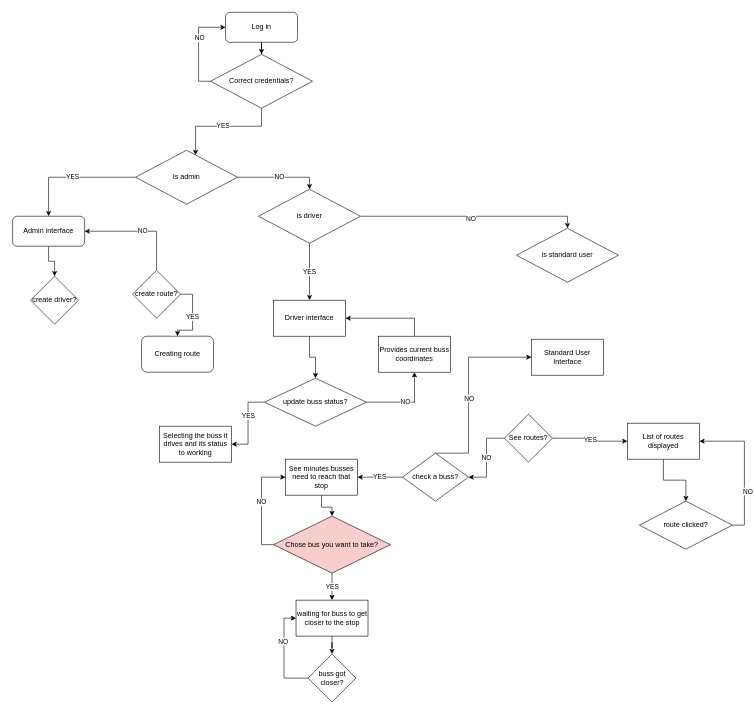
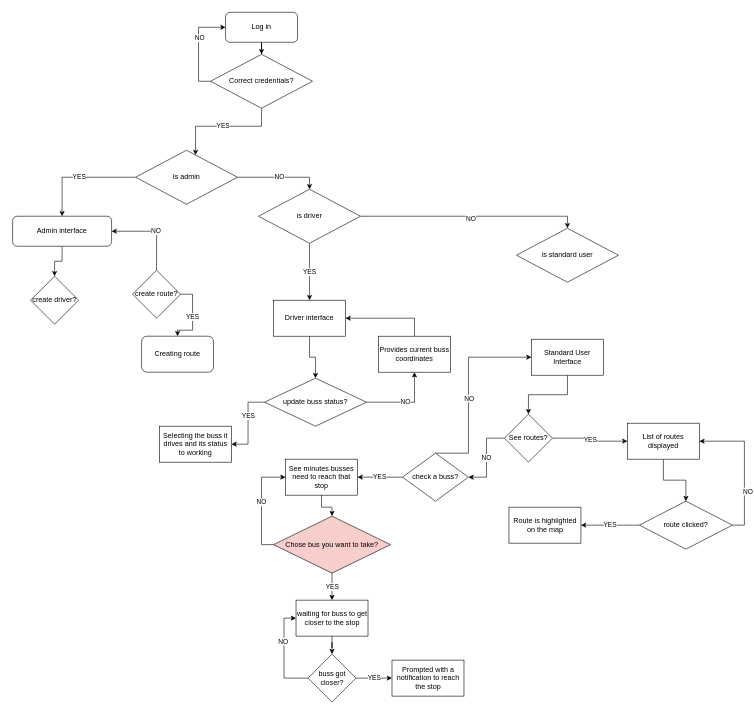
  <mxCell id="0" />
  <mxCell id="1" parent="0" />
  <mxCell id="2" style="edgeStyle=orthogonalEdgeStyle;rounded=0;orthogonalLoop=1;jettySize=auto;html=1;exitX=0.5;exitY=1;exitDx=0;exitDy=0;" edge="1" parent="1" source="3" target="7"><mxGeometry relative="1" as="geometry" /></mxCell>
  <mxCell id="3" value="Log in" style="rounded=1;whiteSpace=wrap;html=1;" vertex="1" parent="1"><mxGeometry x="375" y="20" width="120" height="50" as="geometry" /></mxCell>
  <mxCell id="4" style="edgeStyle=orthogonalEdgeStyle;rounded=0;orthogonalLoop=1;jettySize=auto;html=1;entryX=0;entryY=0.5;entryDx=0;entryDy=0;" edge="1" parent="1" source="7" target="3"><mxGeometry relative="1" as="geometry"><Array as="points"><mxPoint x="330" y="135" /><mxPoint x="330" y="45" /></Array></mxGeometry></mxCell>
  <mxCell id="5" value="NO" style="edgeLabel;html=1;align=center;verticalAlign=middle;resizable=0;points=[];" vertex="1" connectable="0" parent="4"><mxGeometry x="0.2" y="-1" relative="1" as="geometry"><mxPoint as="offset" /></mxGeometry></mxCell>
  <mxCell id="6" value="YES" style="edgeStyle=orthogonalEdgeStyle;rounded=0;orthogonalLoop=1;jettySize=auto;html=1;exitX=0.5;exitY=1;exitDx=0;exitDy=0;" edge="1" parent="1" source="7" target="10"><mxGeometry relative="1" as="geometry"><Array as="points"><mxPoint x="435" y="210" /><mxPoint x="325" y="210" /></Array></mxGeometry></mxCell>
  <mxCell id="7" value="Correct credentials?" style="rhombus;whiteSpace=wrap;html=1;" vertex="1" parent="1"><mxGeometry x="350" y="90" width="170" height="90" as="geometry" /></mxCell>
  <mxCell id="8" value="NO" style="edgeStyle=orthogonalEdgeStyle;rounded=0;orthogonalLoop=1;jettySize=auto;html=1;exitX=1;exitY=0.5;exitDx=0;exitDy=0;entryX=0.5;entryY=0;entryDx=0;entryDy=0;" edge="1" parent="1" source="10" target="14"><mxGeometry relative="1" as="geometry" /></mxCell>
  <mxCell id="9" value="YES" style="edgeStyle=orthogonalEdgeStyle;rounded=0;orthogonalLoop=1;jettySize=auto;html=1;entryX=0.5;entryY=0;entryDx=0;entryDy=0;" edge="1" parent="1" source="10" target="17"><mxGeometry relative="1" as="geometry"><mxPoint x="325" y="400" as="targetPoint" /></mxGeometry></mxCell>
  <mxCell id="10" value="Is admin" style="rhombus;whiteSpace=wrap;html=1;" vertex="1" parent="1"><mxGeometry x="225" y="250" width="170" height="90" as="geometry" /></mxCell>
  <mxCell id="11" style="edgeStyle=orthogonalEdgeStyle;rounded=0;orthogonalLoop=1;jettySize=auto;html=1;entryX=0.5;entryY=0;entryDx=0;entryDy=0;" edge="1" parent="1" source="14" target="15"><mxGeometry relative="1" as="geometry" /></mxCell>
  <mxCell id="12" value="NO" style="edgeLabel;html=1;align=center;verticalAlign=middle;resizable=0;points=[];" vertex="1" connectable="0" parent="11"><mxGeometry y="-3" relative="1" as="geometry"><mxPoint as="offset" /></mxGeometry></mxCell>
  <mxCell id="13" value="YES" style="edgeStyle=orthogonalEdgeStyle;rounded=0;orthogonalLoop=1;jettySize=auto;html=1;" edge="1" parent="1" source="14" target="20"><mxGeometry relative="1" as="geometry" /></mxCell>
  <mxCell id="14" value="is driver&lt;span style=&quot;color: rgba(0 , 0 , 0 , 0) ; font-family: monospace ; font-size: 0px&quot;&gt;%3CmxGraphModel%3E%3Croot%3E%3CmxCell%20id%3D%220%22%2F%3E%3CmxCell%20id%3D%221%22%20parent%3D%220%22%2F%3E%3CmxCell%20id%3D%222%22%20value%3D%22Is%20admin%22%20style%3D%22rhombus%3BwhiteSpace%3Dwrap%3Bhtml%3D1%3B%22%20vertex%3D%221%22%20parent%3D%221%22%3E%3CmxGeometry%20x%3D%22-240%22%20y%3D%22380%22%20width%3D%22170%22%20height%3D%2290%22%20as%3D%22geometry%22%2F%3E%3C%2FmxCell%3E%3C%2Froot%3E%3C%2FmxGraphModel%3E&lt;/span&gt;" style="rhombus;whiteSpace=wrap;html=1;" vertex="1" parent="1"><mxGeometry x="430" y="315" width="170" height="90" as="geometry" /></mxCell>
  <mxCell id="15" value="is standard user" style="rhombus;whiteSpace=wrap;html=1;" vertex="1" parent="1"><mxGeometry x="860" y="380" width="170" height="90" as="geometry" /></mxCell>
  <mxCell id="16" value="" style="edgeStyle=orthogonalEdgeStyle;rounded=0;orthogonalLoop=1;jettySize=auto;html=1;entryX=0.5;entryY=0;entryDx=0;entryDy=0;" edge="1" parent="1" source="17" target="57"><mxGeometry relative="1" as="geometry"><mxPoint x="80" y="450" as="targetPoint" /></mxGeometry></mxCell>
- <mxCell id="17" value="Admin interface" style="rounded=1;whiteSpace=wrap;html=1;" vertex="1" parent="1"><mxGeometry x="20" y="360" width="120" height="50" as="geometry" /></mxCell>
+ <mxCell id="17" value="Admin interface" style="rounded=1;whiteSpace=wrap;html=1;" vertex="1" parent="1"><mxGeometry x="20" y="360" width="165" height="50" as="geometry" /></mxCell>
  <mxCell id="18" value="Creating route" style="whiteSpace=wrap;html=1;rounded=1;" vertex="1" parent="1"><mxGeometry x="235" y="560" width="120" height="60" as="geometry" /></mxCell>
  <mxCell id="19" value="" style="edgeStyle=orthogonalEdgeStyle;rounded=0;orthogonalLoop=1;jettySize=auto;html=1;" edge="1" parent="1" source="20" target="24"><mxGeometry relative="1" as="geometry" /></mxCell>
  <mxCell id="20" value="Driver interface" style="whiteSpace=wrap;html=1;" vertex="1" parent="1"><mxGeometry x="455" y="500" width="120" height="60" as="geometry" /></mxCell>
  <mxCell id="21" value="" style="edgeStyle=orthogonalEdgeStyle;rounded=0;orthogonalLoop=1;jettySize=auto;html=1;" edge="1" parent="1" source="24" target="25"><mxGeometry relative="1" as="geometry" /></mxCell>
  <mxCell id="22" value="YES" style="edgeLabel;html=1;align=center;verticalAlign=middle;resizable=0;points=[];" vertex="1" connectable="0" parent="21"><mxGeometry x="-0.2" relative="1" as="geometry"><mxPoint as="offset" /></mxGeometry></mxCell>
  <mxCell id="23" value="NO" style="edgeStyle=orthogonalEdgeStyle;rounded=0;orthogonalLoop=1;jettySize=auto;html=1;" edge="1" parent="1" source="24" target="27"><mxGeometry relative="1" as="geometry" /></mxCell>
  <mxCell id="24" value="update buss status?" style="rhombus;whiteSpace=wrap;html=1;" vertex="1" parent="1"><mxGeometry x="440" y="630" width="170" height="80" as="geometry" /></mxCell>
  <mxCell id="25" value="Selecting the buss it drives and its status to working" style="whiteSpace=wrap;html=1;" vertex="1" parent="1"><mxGeometry x="265" y="710" width="120" height="60" as="geometry" /></mxCell>
  <mxCell id="26" style="edgeStyle=orthogonalEdgeStyle;rounded=0;orthogonalLoop=1;jettySize=auto;html=1;exitX=0.5;exitY=0;exitDx=0;exitDy=0;entryX=1;entryY=0.5;entryDx=0;entryDy=0;" edge="1" parent="1" source="27" target="20"><mxGeometry relative="1" as="geometry" /></mxCell>
  <mxCell id="27" value="Provides current buss coordinates" style="whiteSpace=wrap;html=1;" vertex="1" parent="1"><mxGeometry x="630" y="560" width="120" height="60" as="geometry" /></mxCell>
+ <mxCell id="28" value="" style="edgeStyle=orthogonalEdgeStyle;rounded=0;orthogonalLoop=1;jettySize=auto;html=1;" edge="1" parent="1" source="29" target="32"><mxGeometry relative="1" as="geometry" /></mxCell>
  <mxCell id="29" value="Standard User Interface" style="whiteSpace=wrap;html=1;" vertex="1" parent="1"><mxGeometry x="885" y="565" width="120" height="60" as="geometry" /></mxCell>
  <mxCell id="30" value="YES" style="edgeStyle=orthogonalEdgeStyle;rounded=0;orthogonalLoop=1;jettySize=auto;html=1;" edge="1" parent="1" source="32" target="34"><mxGeometry relative="1" as="geometry" /></mxCell>
  <mxCell id="31" value="NO" style="edgeStyle=orthogonalEdgeStyle;rounded=0;orthogonalLoop=1;jettySize=auto;html=1;" edge="1" parent="1" source="32" target="43"><mxGeometry relative="1" as="geometry" /></mxCell>
  <mxCell id="32" value="See routes?" style="rhombus;whiteSpace=wrap;html=1;" vertex="1" parent="1"><mxGeometry x="840" y="690" width="80" height="80" as="geometry" /></mxCell>
  <mxCell id="33" value="" style="edgeStyle=orthogonalEdgeStyle;rounded=0;orthogonalLoop=1;jettySize=auto;html=1;" edge="1" parent="1" source="34" target="38"><mxGeometry relative="1" as="geometry" /></mxCell>
  <mxCell id="34" value="List of routes displayed" style="whiteSpace=wrap;html=1;" vertex="1" parent="1"><mxGeometry x="1045" y="705" width="120" height="60" as="geometry" /></mxCell>
  <mxCell id="35" style="edgeStyle=orthogonalEdgeStyle;rounded=0;orthogonalLoop=1;jettySize=auto;html=1;exitX=1;exitY=0.5;exitDx=0;exitDy=0;entryX=1;entryY=0.5;entryDx=0;entryDy=0;" edge="1" parent="1" source="38" target="34"><mxGeometry relative="1" as="geometry" /></mxCell>
  <mxCell id="36" value="NO" style="edgeLabel;html=1;align=center;verticalAlign=middle;resizable=0;points=[];" vertex="1" connectable="0" parent="35"><mxGeometry x="-0.345" y="-5" relative="1" as="geometry"><mxPoint as="offset" /></mxGeometry></mxCell>
+ <mxCell id="37" value="YES" style="edgeStyle=orthogonalEdgeStyle;rounded=0;orthogonalLoop=1;jettySize=auto;html=1;" edge="1" parent="1" source="38" target="39"><mxGeometry relative="1" as="geometry" /></mxCell>
  <mxCell id="38" value="route clicked?" style="rhombus;whiteSpace=wrap;html=1;" vertex="1" parent="1"><mxGeometry x="1065" y="835" width="155" height="80" as="geometry" /></mxCell>
+ <mxCell id="39" value="Route is highlighted on the map" style="whiteSpace=wrap;html=1;" vertex="1" parent="1"><mxGeometry x="847.5" y="845" width="120" height="60" as="geometry" /></mxCell>
  <mxCell id="40" style="edgeStyle=orthogonalEdgeStyle;rounded=0;orthogonalLoop=1;jettySize=auto;html=1;exitX=0.5;exitY=0;exitDx=0;exitDy=0;entryX=0;entryY=0.5;entryDx=0;entryDy=0;" edge="1" parent="1" source="43" target="29"><mxGeometry relative="1" as="geometry"><Array as="points"><mxPoint x="780" y="755" /><mxPoint x="780" y="595" /></Array></mxGeometry></mxCell>
  <mxCell id="41" value="NO" style="edgeLabel;html=1;align=center;verticalAlign=middle;resizable=0;points=[];" vertex="1" connectable="0" parent="40"><mxGeometry x="-0.082" relative="1" as="geometry"><mxPoint as="offset" /></mxGeometry></mxCell>
  <mxCell id="42" value="YES" style="edgeStyle=orthogonalEdgeStyle;rounded=0;orthogonalLoop=1;jettySize=auto;html=1;" edge="1" parent="1" source="43" target="45"><mxGeometry relative="1" as="geometry" /></mxCell>
  <mxCell id="43" value="check a buss?" style="rhombus;whiteSpace=wrap;html=1;" vertex="1" parent="1"><mxGeometry x="670" y="755" width="110" height="80" as="geometry" /></mxCell>
  <mxCell id="44" value="" style="edgeStyle=orthogonalEdgeStyle;rounded=0;orthogonalLoop=1;jettySize=auto;html=1;" edge="1" parent="1" source="45" target="49"><mxGeometry relative="1" as="geometry" /></mxCell>
  <mxCell id="45" value="See minutes busses need to reach that stop" style="whiteSpace=wrap;html=1;" vertex="1" parent="1"><mxGeometry x="475" y="765" width="120" height="60" as="geometry" /></mxCell>
  <mxCell id="46" value="YES" style="edgeStyle=orthogonalEdgeStyle;rounded=0;orthogonalLoop=1;jettySize=auto;html=1;" edge="1" parent="1" source="49" target="51"><mxGeometry relative="1" as="geometry" /></mxCell>
  <mxCell id="47" style="edgeStyle=orthogonalEdgeStyle;rounded=0;orthogonalLoop=1;jettySize=auto;html=1;exitX=0;exitY=0.5;exitDx=0;exitDy=0;entryX=0;entryY=0.5;entryDx=0;entryDy=0;" edge="1" parent="1" source="49" target="45"><mxGeometry relative="1" as="geometry" /></mxCell>
  <mxCell id="48" value="NO" style="edgeLabel;html=1;align=center;verticalAlign=middle;resizable=0;points=[];" vertex="1" connectable="0" parent="47"><mxGeometry x="0.072" y="1" relative="1" as="geometry"><mxPoint y="1" as="offset" /></mxGeometry></mxCell>
  <mxCell id="49" value="Chose bus you want to take?" style="rhombus;whiteSpace=wrap;html=1;fillColor=#f8cecc;" vertex="1" parent="1"><mxGeometry x="455" y="860" width="195" height="95" as="geometry" /></mxCell>
  <mxCell id="50" value="" style="edgeStyle=orthogonalEdgeStyle;rounded=0;orthogonalLoop=1;jettySize=auto;html=1;" edge="1" parent="1" source="51" target="55"><mxGeometry relative="1" as="geometry" /></mxCell>
  <mxCell id="51" value="waiting for buss to get closer to the stop" style="whiteSpace=wrap;html=1;" vertex="1" parent="1"><mxGeometry x="492.5" y="1000" width="120" height="60" as="geometry" /></mxCell>
  <mxCell id="52" style="edgeStyle=orthogonalEdgeStyle;rounded=0;orthogonalLoop=1;jettySize=auto;html=1;exitX=0;exitY=0.5;exitDx=0;exitDy=0;entryX=0;entryY=0.5;entryDx=0;entryDy=0;" edge="1" parent="1" source="55" target="51"><mxGeometry relative="1" as="geometry" /></mxCell>
  <mxCell id="53" value="NO" style="edgeLabel;html=1;align=center;verticalAlign=middle;resizable=0;points=[];" vertex="1" connectable="0" parent="52"><mxGeometry x="0.28" y="3" relative="1" as="geometry"><mxPoint x="1" as="offset" /></mxGeometry></mxCell>
+ <mxCell id="54" value="YES" style="edgeStyle=orthogonalEdgeStyle;rounded=0;orthogonalLoop=1;jettySize=auto;html=1;" edge="1" parent="1" source="55" target="56"><mxGeometry relative="1" as="geometry" /></mxCell>
  <mxCell id="55" value="buss got closer?" style="rhombus;whiteSpace=wrap;html=1;" vertex="1" parent="1"><mxGeometry x="512.5" y="1090" width="80" height="80" as="geometry" /></mxCell>
+ <mxCell id="56" value="Prompted with a notification to reach the stop" style="whiteSpace=wrap;html=1;" vertex="1" parent="1"><mxGeometry x="652.5" y="1100" width="120" height="60" as="geometry" /></mxCell>
  <mxCell id="57" value="&lt;span&gt;create driver?&lt;/span&gt;" style="rhombus;whiteSpace=wrap;html=1;" vertex="1" parent="1"><mxGeometry x="50" y="460" width="80" height="80" as="geometry" /></mxCell>
  <mxCell id="58" style="edgeStyle=orthogonalEdgeStyle;rounded=0;orthogonalLoop=1;jettySize=auto;html=1;exitX=0.5;exitY=0;exitDx=0;exitDy=0;entryX=1;entryY=0.5;entryDx=0;entryDy=0;" edge="1" parent="1" source="61" target="17"><mxGeometry relative="1" as="geometry" /></mxCell>
  <mxCell id="59" value="NO" style="edgeLabel;html=1;align=center;verticalAlign=middle;resizable=0;points=[];" vertex="1" connectable="0" parent="58"><mxGeometry x="-0.038" y="-1" relative="1" as="geometry"><mxPoint as="offset" /></mxGeometry></mxCell>
  <mxCell id="60" value="YES" style="edgeStyle=orthogonalEdgeStyle;rounded=0;orthogonalLoop=1;jettySize=auto;html=1;exitX=1;exitY=0.5;exitDx=0;exitDy=0;entryX=0.5;entryY=0;entryDx=0;entryDy=0;" edge="1" parent="1" source="61" target="18"><mxGeometry relative="1" as="geometry" /></mxCell>
  <mxCell id="61" value="&lt;span&gt;create route?&lt;/span&gt;" style="rhombus;whiteSpace=wrap;html=1;" vertex="1" parent="1"><mxGeometry x="220" y="450" width="80" height="80" as="geometry" /></mxCell>
